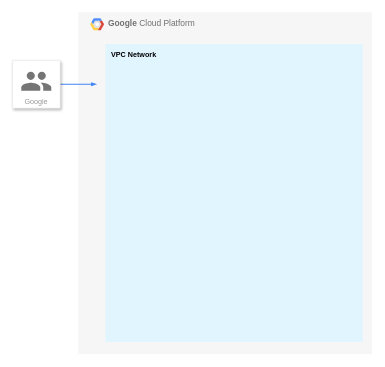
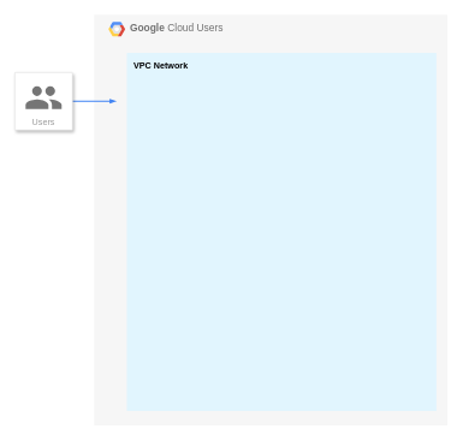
  <mxCell id="0" />
  <mxCell id="1" parent="0" />
- <mxCell id="2" value="&lt;b&gt;Google &lt;/b&gt;Cloud Platform" style="fillColor=#F6F6F6;strokeColor=none;shadow=0;gradientColor=none;fontSize=14;align=left;spacing=10;fontColor=#717171;9E9E9E;verticalAlign=top;spacingTop=-4;fontStyle=0;spacingLeft=40;html=1;whiteSpace=wrap;" vertex="1" parent="1"><mxGeometry x="130" y="20" width="490" height="570" as="geometry" /></mxCell>
+ <mxCell id="2" value="&lt;b&gt;Google &lt;/b&gt;Cloud Users" style="fillColor=#F6F6F6;strokeColor=none;shadow=0;gradientColor=none;fontSize=14;align=left;spacing=10;fontColor=#717171;9E9E9E;verticalAlign=top;spacingTop=-4;fontStyle=0;spacingLeft=40;html=1;whiteSpace=wrap;" vertex="1" parent="1"><mxGeometry x="130" y="20" width="490" height="570" as="geometry" /></mxCell>
  <mxCell id="3" value="" style="shape=mxgraph.gcp2.google_cloud_platform;fillColor=#F6F6F6;strokeColor=none;shadow=0;gradientColor=none;" vertex="1" parent="2"><mxGeometry width="23" height="20" relative="1" as="geometry"><mxPoint x="20" y="10" as="offset" /></mxGeometry></mxCell>
  <mxCell id="4" value="&lt;font style=&quot;color: rgb(0, 0, 0);&quot;&gt;&lt;b&gt;VPC Network&lt;/b&gt;&lt;/font&gt;" style="sketch=0;points=[[0,0,0],[0.25,0,0],[0.5,0,0],[0.75,0,0],[1,0,0],[1,0.25,0],[1,0.5,0],[1,0.75,0],[1,1,0],[0.75,1,0],[0.5,1,0],[0.25,1,0],[0,1,0],[0,0.75,0],[0,0.5,0],[0,0.25,0]];rounded=1;absoluteArcSize=1;arcSize=2;html=1;strokeColor=none;gradientColor=none;shadow=0;dashed=0;fontSize=12;fontColor=#9E9E9E;align=left;verticalAlign=top;spacing=10;spacingTop=-4;whiteSpace=wrap;fillColor=#E1F5FE;" vertex="1" parent="2"><mxGeometry x="45.31" y="53" width="429.38" height="497" as="geometry" /></mxCell>
  <mxCell id="5" value="" style="edgeStyle=orthogonalEdgeStyle;fontSize=12;html=1;endArrow=blockThin;endFill=1;rounded=0;strokeWidth=2;endSize=4;startSize=4;dashed=0;strokeColor=#4284F3;" edge="1" parent="2"><mxGeometry width="100" relative="1" as="geometry"><mxPoint x="-30.615" y="120.013" as="sourcePoint" /><mxPoint x="30.635" y="120.013" as="targetPoint" /><Array as="points"><mxPoint x="-6.115" y="120.013" /><mxPoint x="-6.115" y="120.013" /></Array></mxGeometry></mxCell>
- <mxCell id="6" value="Google" style="strokeColor=#dddddd;shadow=1;strokeWidth=1;rounded=1;absoluteArcSize=1;arcSize=2;labelPosition=center;verticalLabelPosition=middle;align=center;verticalAlign=bottom;spacingLeft=0;fontColor=#999999;fontSize=12;whiteSpace=wrap;spacingBottom=2;html=1;" vertex="1" parent="1"><mxGeometry x="20" y="100" width="80" height="80" as="geometry" /></mxCell>
+ <mxCell id="6" value="Users" style="strokeColor=#dddddd;shadow=1;strokeWidth=1;rounded=1;absoluteArcSize=1;arcSize=2;labelPosition=center;verticalLabelPosition=middle;align=center;verticalAlign=bottom;spacingLeft=0;fontColor=#999999;fontSize=12;whiteSpace=wrap;spacingBottom=2;html=1;" vertex="1" parent="1"><mxGeometry x="20" y="100" width="80" height="80" as="geometry" /></mxCell>
  <mxCell id="7" value="" style="sketch=0;dashed=0;connectable=0;html=1;fillColor=#757575;strokeColor=none;shape=mxgraph.gcp2.users;part=1;" vertex="1" parent="6"><mxGeometry x="0.5" width="50" height="31.5" relative="1" as="geometry"><mxPoint x="-25" y="19.25" as="offset" /></mxGeometry></mxCell>
